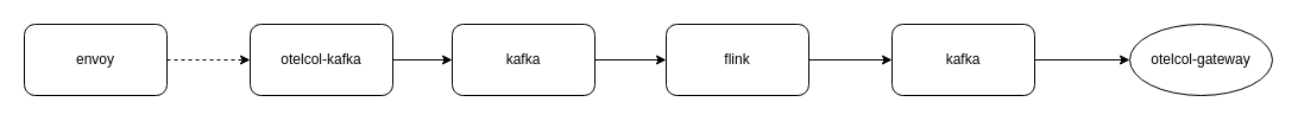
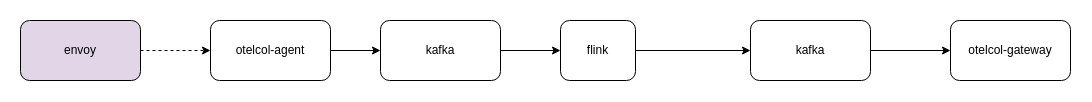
  <mxCell id="0" />
  <mxCell id="1" parent="0" />
  <mxCell id="2" value="" style="edgeStyle=orthogonalEdgeStyle;rounded=0;orthogonalLoop=1;jettySize=auto;html=1;" edge="1" parent="1" source="3" target="7"><mxGeometry relative="1" as="geometry" /></mxCell>
- <mxCell id="3" value="otelcol-kafka" style="rounded=1;whiteSpace=wrap;html=1;" vertex="1" parent="1"><mxGeometry x="210" y="20" width="120" height="60" as="geometry" /></mxCell>
+ <mxCell id="3" value="otelcol-agent" style="rounded=1;whiteSpace=wrap;html=1;" vertex="1" parent="1"><mxGeometry x="210" y="20" width="120" height="60" as="geometry" /></mxCell>
  <mxCell id="4" value="" style="edgeStyle=orthogonalEdgeStyle;rounded=0;orthogonalLoop=1;jettySize=auto;html=1;dashed=1;" edge="1" parent="1" source="5" target="3"><mxGeometry relative="1" as="geometry" /></mxCell>
- <mxCell id="5" value="envoy" style="rounded=1;whiteSpace=wrap;html=1;" vertex="1" parent="1"><mxGeometry x="20" y="20" width="120" height="60" as="geometry" /></mxCell>
+ <mxCell id="5" value="envoy" style="rounded=1;whiteSpace=wrap;html=1;fillColor=#e1d5e7;" vertex="1" parent="1"><mxGeometry x="20" y="20" width="120" height="60" as="geometry" /></mxCell>
  <mxCell id="6" value="" style="edgeStyle=orthogonalEdgeStyle;rounded=0;orthogonalLoop=1;jettySize=auto;html=1;" edge="1" parent="1" source="7" target="9"><mxGeometry relative="1" as="geometry" /></mxCell>
  <mxCell id="7" value="kafka" style="rounded=1;whiteSpace=wrap;html=1;" vertex="1" parent="1"><mxGeometry x="380" y="20" width="120" height="60" as="geometry" /></mxCell>
  <mxCell id="8" value="" style="edgeStyle=orthogonalEdgeStyle;rounded=0;orthogonalLoop=1;jettySize=auto;html=1;" edge="1" parent="1" source="9" target="11"><mxGeometry relative="1" as="geometry" /></mxCell>
- <mxCell id="9" value="flink" style="rounded=1;whiteSpace=wrap;html=1;" vertex="1" parent="1"><mxGeometry x="560" y="20" width="120" height="60" as="geometry" /></mxCell>
+ <mxCell id="9" value="flink" style="rounded=1;whiteSpace=wrap;html=1;" vertex="1" parent="1"><mxGeometry x="560" y="20" width="75" height="60" as="geometry" /></mxCell>
  <mxCell id="10" value="" style="edgeStyle=orthogonalEdgeStyle;rounded=0;orthogonalLoop=1;jettySize=auto;html=1;" edge="1" parent="1" source="11" target="12"><mxGeometry relative="1" as="geometry" /></mxCell>
  <mxCell id="11" value="kafka" style="rounded=1;whiteSpace=wrap;html=1;" vertex="1" parent="1"><mxGeometry x="750" y="20" width="120" height="60" as="geometry" /></mxCell>
- <mxCell id="12" value="otelcol-gateway" style="ellipse;whiteSpace=wrap;html=1;" vertex="1" parent="1"><mxGeometry x="950" y="20" width="120" height="60" as="geometry" /></mxCell>
+ <mxCell id="12" value="otelcol-gateway" style="rounded=1;whiteSpace=wrap;html=1;" vertex="1" parent="1"><mxGeometry x="950" y="20" width="120" height="60" as="geometry" /></mxCell>
